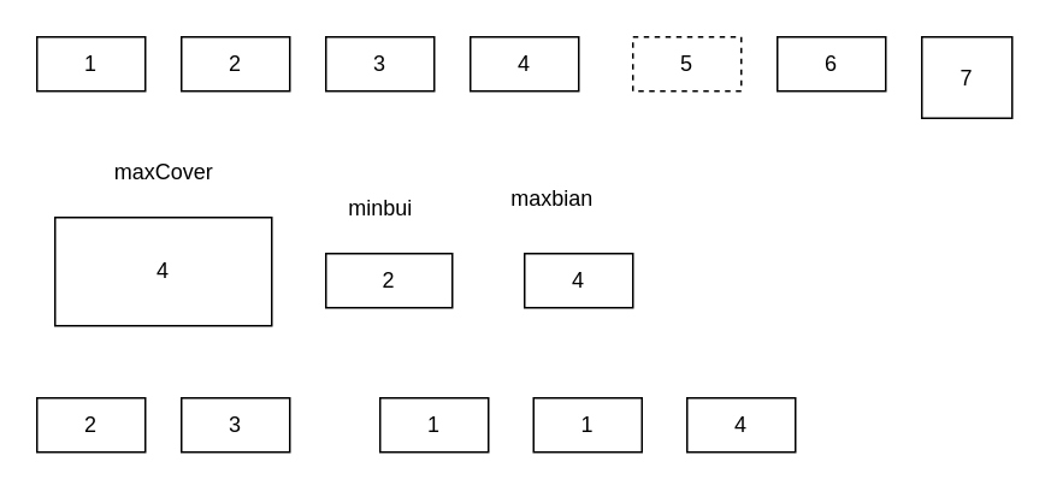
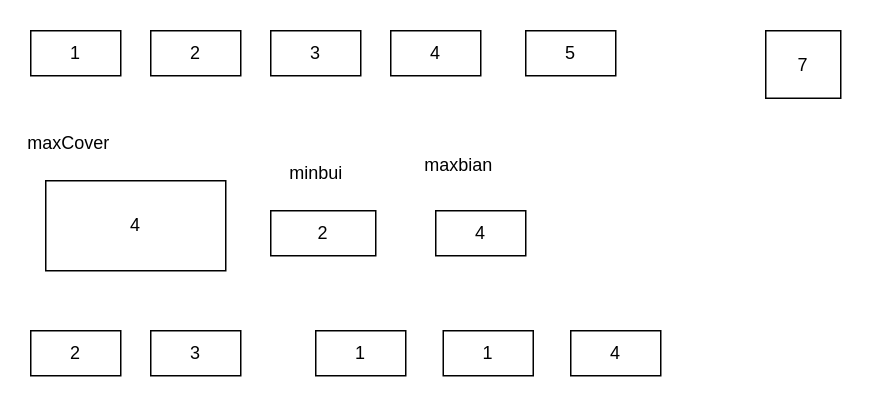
  <mxCell id="0" />
  <mxCell id="1" parent="0" />
  <mxCell id="2" value="1" style="rounded=0;whiteSpace=wrap;html=1;" parent="1" vertex="1"><mxGeometry x="20" y="20" width="60" height="30" as="geometry" /></mxCell>
  <mxCell id="3" value="2" style="rounded=0;whiteSpace=wrap;html=1;" parent="1" vertex="1"><mxGeometry x="100" y="20" width="60" height="30" as="geometry" /></mxCell>
  <mxCell id="4" value="3" style="rounded=0;whiteSpace=wrap;html=1;" parent="1" vertex="1"><mxGeometry x="180" y="20" width="60" height="30" as="geometry" /></mxCell>
  <mxCell id="5" value="4" style="rounded=0;whiteSpace=wrap;html=1;" parent="1" vertex="1"><mxGeometry x="260" y="20" width="60" height="30" as="geometry" /></mxCell>
- <mxCell id="6" value="5" style="rounded=0;whiteSpace=wrap;html=1;dashed=1;" parent="1" vertex="1"><mxGeometry x="350" y="20" width="60" height="30" as="geometry" /></mxCell>
- <mxCell id="7" value="6" style="rounded=0;whiteSpace=wrap;html=1;" parent="1" vertex="1"><mxGeometry x="430" y="20" width="60" height="30" as="geometry" /></mxCell>
+ <mxCell id="6" value="5" style="rounded=0;whiteSpace=wrap;html=1;" parent="1" vertex="1"><mxGeometry x="350" y="20" width="60" height="30" as="geometry" /></mxCell>
  <mxCell id="8" value="7" style="rounded=0;whiteSpace=wrap;html=1;" parent="1" vertex="1"><mxGeometry x="510" y="20" width="50" height="45" as="geometry" /></mxCell>
  <mxCell id="9" value="1" style="rounded=0;whiteSpace=wrap;html=1;" parent="1" vertex="1"><mxGeometry x="210" y="220" width="60" height="30" as="geometry" /></mxCell>
  <mxCell id="10" value="2" style="rounded=0;whiteSpace=wrap;html=1;" parent="1" vertex="1"><mxGeometry x="180" y="140" width="70" height="30" as="geometry" /></mxCell>
  <mxCell id="11" value="1" style="rounded=0;whiteSpace=wrap;html=1;" parent="1" vertex="1"><mxGeometry x="295" y="220" width="60" height="30" as="geometry" /></mxCell>
  <mxCell id="12" value="2" style="rounded=0;whiteSpace=wrap;html=1;" parent="1" vertex="1"><mxGeometry x="20" y="220" width="60" height="30" as="geometry" /></mxCell>
  <mxCell id="13" value="3" style="rounded=0;whiteSpace=wrap;html=1;" parent="1" vertex="1"><mxGeometry x="100" y="220" width="60" height="30" as="geometry" /></mxCell>
  <mxCell id="14" value="4" style="whiteSpace=wrap;html=1;" vertex="1" parent="1"><mxGeometry x="30" y="120" width="120" height="60" as="geometry" /></mxCell>
  <mxCell id="15" value="4" style="rounded=0;whiteSpace=wrap;html=1;" vertex="1" parent="1"><mxGeometry x="380" y="220" width="60" height="30" as="geometry" /></mxCell>
  <mxCell id="16" value="4" style="rounded=0;whiteSpace=wrap;html=1;" vertex="1" parent="1"><mxGeometry x="290" y="140" width="60" height="30" as="geometry" /></mxCell>
- <mxCell id="17" value="maxCover" style="text;html=1;align=center;verticalAlign=middle;resizable=0;points=[];autosize=1;strokeColor=none;fillColor=none;" vertex="1" parent="1"><mxGeometry x="50" y="80" width="80" height="30" as="geometry" /></mxCell>
+ <mxCell id="17" value="maxCover" style="text;html=1;align=center;verticalAlign=middle;resizable=0;points=[];autosize=1;strokeColor=none;fillColor=none;" vertex="1" parent="1"><mxGeometry x="5" y="80" width="80" height="30" as="geometry" /></mxCell>
  <mxCell id="18" value="minbui" style="text;html=1;align=center;verticalAlign=middle;resizable=0;points=[];autosize=1;strokeColor=none;fillColor=none;" vertex="1" parent="1"><mxGeometry x="180" y="100" width="60" height="30" as="geometry" /></mxCell>
  <mxCell id="19" value="maxbian" style="text;html=1;align=center;verticalAlign=middle;resizable=0;points=[];autosize=1;strokeColor=none;fillColor=none;" vertex="1" parent="1"><mxGeometry x="270" y="95" width="70" height="30" as="geometry" /></mxCell>
